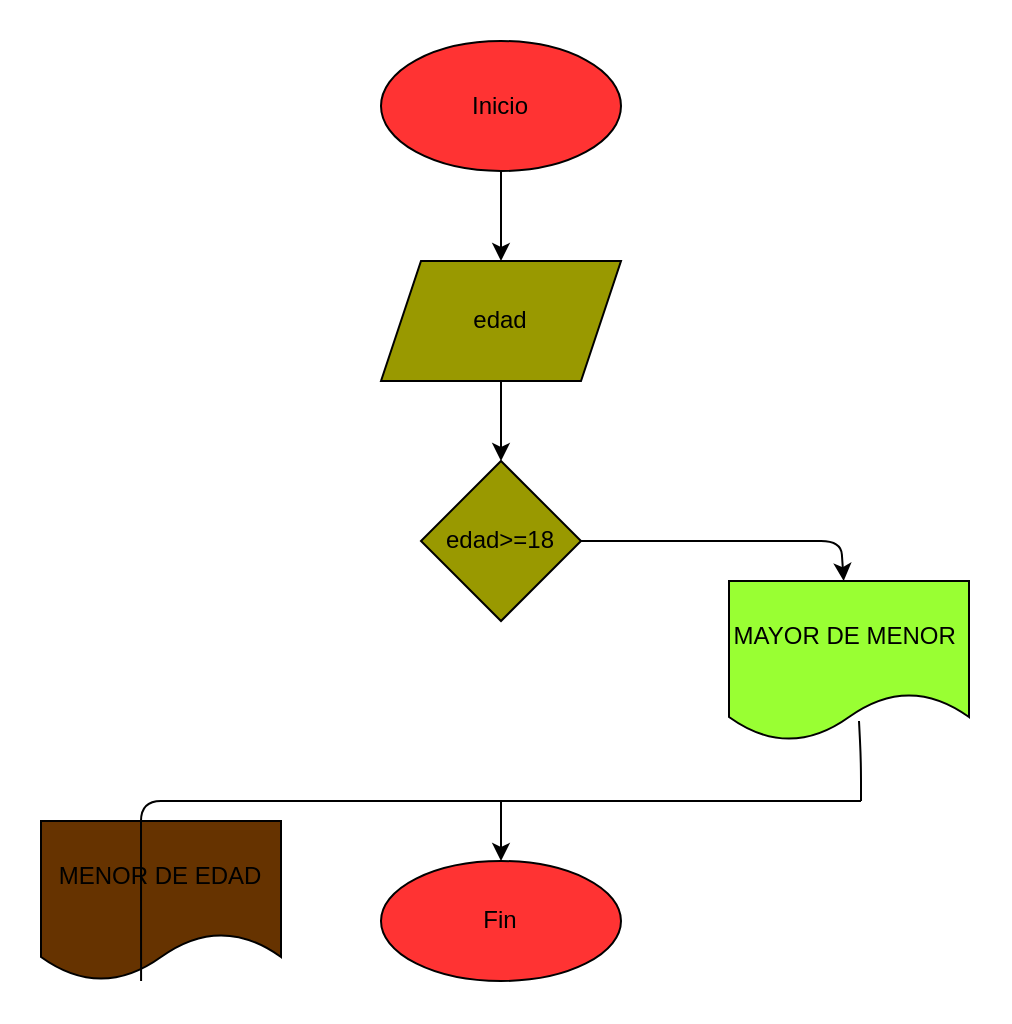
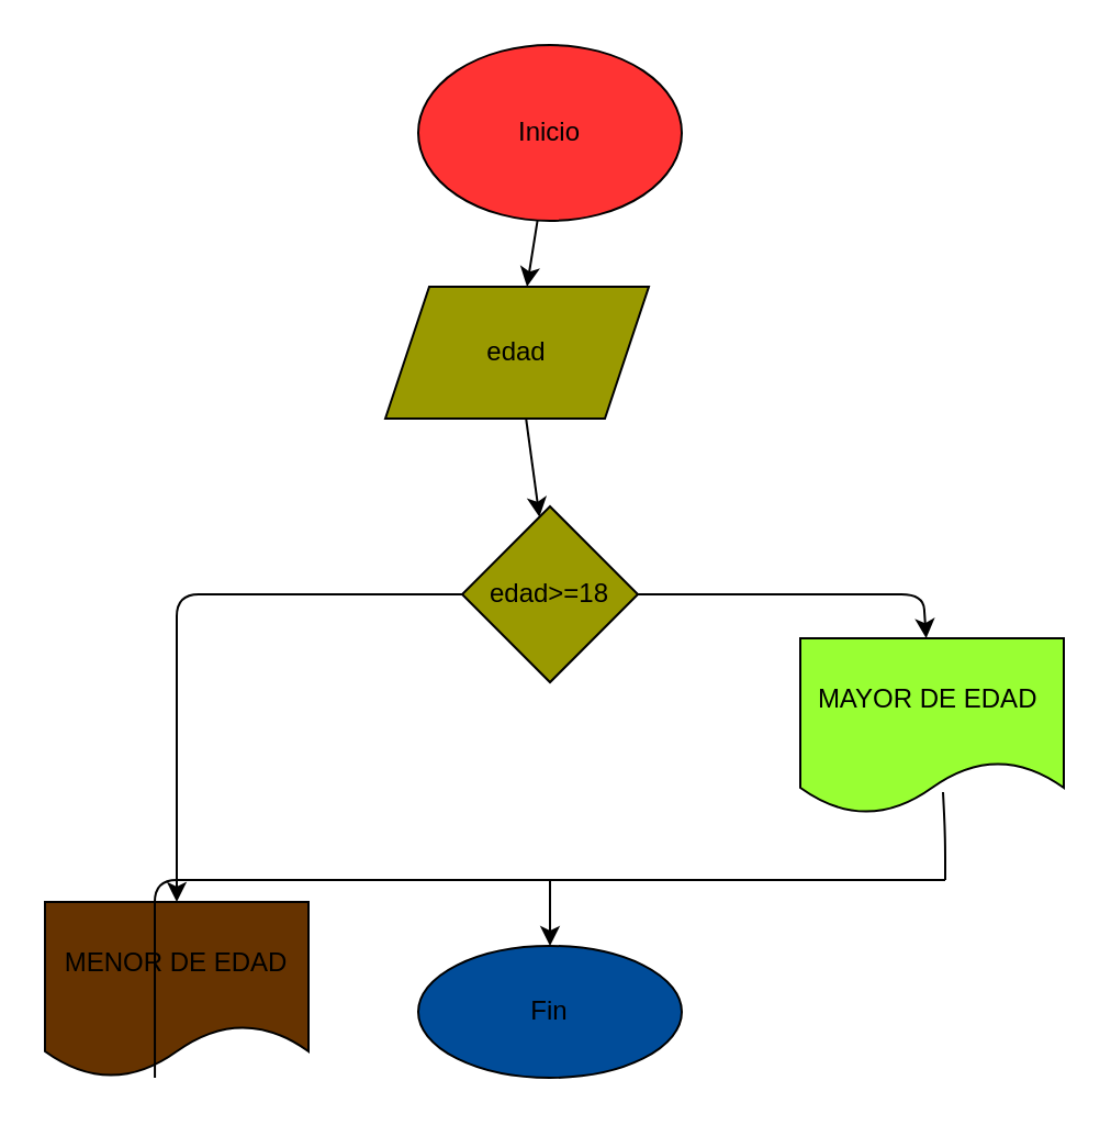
  <mxCell id="0" />
  <mxCell id="1" parent="0" />
  <mxCell id="2" value="" style="edgeStyle=none;html=1;" edge="1" parent="1" source="3" target="5"><mxGeometry relative="1" as="geometry" /></mxCell>
- <mxCell id="3" value="Inicio" style="ellipse;whiteSpace=wrap;html=1;fillColor=#FF3333;" vertex="1" parent="1"><mxGeometry x="190" y="20" width="120" height="65" as="geometry" /></mxCell>
+ <mxCell id="3" value="Inicio" style="ellipse;whiteSpace=wrap;html=1;fillColor=#FF3333;" vertex="1" parent="1"><mxGeometry x="190" y="20" width="120" height="80" as="geometry" /></mxCell>
  <mxCell id="4" value="" style="edgeStyle=none;html=1;" edge="1" parent="1" source="5" target="8"><mxGeometry relative="1" as="geometry" /></mxCell>
- <mxCell id="5" value="edad" style="shape=parallelogram;perimeter=parallelogramPerimeter;whiteSpace=wrap;html=1;fixedSize=1;fillColor=#999900;" vertex="1" parent="1"><mxGeometry x="190" y="130" width="120" height="60" as="geometry" /></mxCell>
+ <mxCell id="5" value="edad" style="shape=parallelogram;perimeter=parallelogramPerimeter;whiteSpace=wrap;html=1;fixedSize=1;fillColor=#999900;" vertex="1" parent="1"><mxGeometry x="175" y="130" width="120" height="60" as="geometry" /></mxCell>
+ <mxCell id="6" value="" style="edgeStyle=none;html=1;" edge="1" parent="1" source="8" target="9"><mxGeometry relative="1" as="geometry"><Array as="points"><mxPoint x="80" y="270" /></Array></mxGeometry></mxCell>
  <mxCell id="7" value="" style="edgeStyle=none;html=1;" edge="1" parent="1" source="8" target="10"><mxGeometry relative="1" as="geometry"><Array as="points"><mxPoint x="420" y="270" /></Array></mxGeometry></mxCell>
  <mxCell id="8" value="edad&amp;gt;=18" style="rhombus;whiteSpace=wrap;html=1;fillColor=#999900;" vertex="1" parent="1"><mxGeometry x="210" y="230" width="80" height="80" as="geometry" /></mxCell>
  <mxCell id="9" value="MENOR DE EDAD" style="shape=document;whiteSpace=wrap;html=1;boundedLbl=1;fillColor=#663300;" vertex="1" parent="1"><mxGeometry x="20" y="410" width="120" height="80" as="geometry" /></mxCell>
- <mxCell id="10" value="MAYOR DE MENOR&amp;nbsp;" style="shape=document;whiteSpace=wrap;html=1;boundedLbl=1;fillColor=#99FF33;" vertex="1" parent="1"><mxGeometry x="364" y="290" width="120" height="80" as="geometry" /></mxCell>
- <mxCell id="11" value="Fin" style="ellipse;whiteSpace=wrap;html=1;fillColor=#ff3333;" vertex="1" parent="1"><mxGeometry x="190" y="430" width="120" height="60" as="geometry" /></mxCell>
+ <mxCell id="10" value="MAYOR DE EDAD&amp;nbsp;" style="shape=document;whiteSpace=wrap;html=1;boundedLbl=1;fillColor=#99FF33;" vertex="1" parent="1"><mxGeometry x="364" y="290" width="120" height="80" as="geometry" /></mxCell>
+ <mxCell id="11" value="Fin" style="ellipse;whiteSpace=wrap;html=1;fillColor=#004C99;" vertex="1" parent="1"><mxGeometry x="190" y="430" width="120" height="60" as="geometry" /></mxCell>
  <mxCell id="12" value="" style="endArrow=none;html=1;entryX=0.417;entryY=1;entryDx=0;entryDy=0;entryPerimeter=0;" edge="1" parent="1" target="9"><mxGeometry width="50" height="50" relative="1" as="geometry"><mxPoint x="430" y="400" as="sourcePoint" /><mxPoint x="240" y="330" as="targetPoint" /><Array as="points"><mxPoint x="70" y="400" /></Array></mxGeometry></mxCell>
  <mxCell id="13" value="" style="endArrow=none;html=1;" edge="1" parent="1"><mxGeometry width="50" height="50" relative="1" as="geometry"><mxPoint x="430" y="400" as="sourcePoint" /><mxPoint x="429" y="360" as="targetPoint" /><Array as="points"><mxPoint x="430" y="380" /></Array></mxGeometry></mxCell>
  <mxCell id="14" value="" style="endArrow=classic;html=1;" edge="1" parent="1"><mxGeometry width="50" height="50" relative="1" as="geometry"><mxPoint x="250" y="400" as="sourcePoint" /><mxPoint x="250" y="430" as="targetPoint" /><Array as="points" /></mxGeometry></mxCell>
